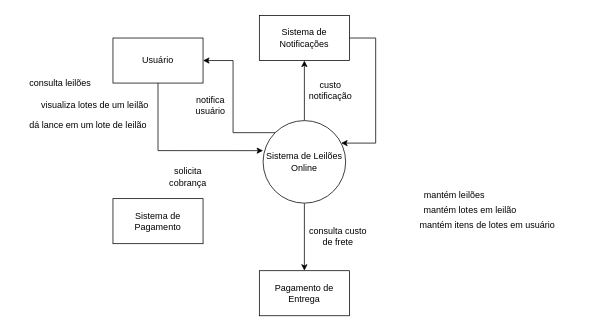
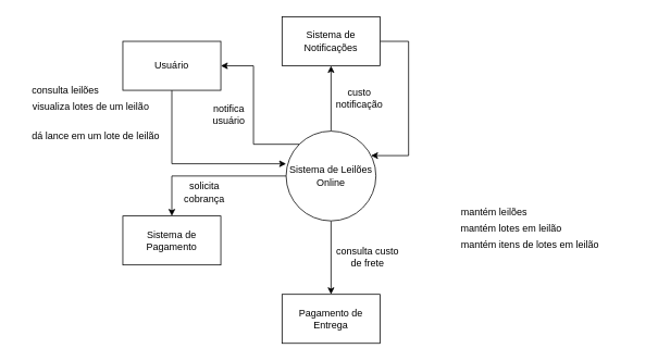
  <mxCell id="0" />
  <mxCell id="1" parent="0" />
+ <mxCell id="2" style="edgeStyle=orthogonalEdgeStyle;rounded=0;orthogonalLoop=1;jettySize=auto;html=1;entryX=0.5;entryY=0;entryDx=0;entryDy=0;" edge="1" parent="1" source="6" target="9"><mxGeometry relative="1" as="geometry" /></mxCell>
  <mxCell id="3" style="edgeStyle=orthogonalEdgeStyle;rounded=0;orthogonalLoop=1;jettySize=auto;html=1;" edge="1" parent="1" source="6" target="10"><mxGeometry relative="1" as="geometry" /></mxCell>
  <mxCell id="4" style="edgeStyle=orthogonalEdgeStyle;rounded=0;orthogonalLoop=1;jettySize=auto;html=1;" edge="1" parent="1" source="6" target="12"><mxGeometry relative="1" as="geometry" /></mxCell>
  <mxCell id="5" style="edgeStyle=orthogonalEdgeStyle;rounded=0;orthogonalLoop=1;jettySize=auto;html=1;exitX=0;exitY=0;exitDx=0;exitDy=0;entryX=1;entryY=0.5;entryDx=0;entryDy=0;" edge="1" parent="1" source="6" target="8"><mxGeometry relative="1" as="geometry" /></mxCell>
  <mxCell id="6" value="Sistema de Leilões Online" style="ellipse;whiteSpace=wrap;html=1;aspect=fixed;" vertex="1" parent="1"><mxGeometry x="350" y="160" width="110" height="110" as="geometry" /></mxCell>
  <mxCell id="7" style="edgeStyle=orthogonalEdgeStyle;rounded=0;orthogonalLoop=1;jettySize=auto;html=1;entryX=0;entryY=0.364;entryDx=0;entryDy=0;entryPerimeter=0;" edge="1" parent="1" source="8" target="6"><mxGeometry relative="1" as="geometry"><mxPoint x="210" y="200" as="targetPoint" /><Array as="points"><mxPoint x="210" y="200" /></Array></mxGeometry></mxCell>
  <mxCell id="8" value="Usuário" style="rounded=0;whiteSpace=wrap;html=1;" vertex="1" parent="1"><mxGeometry x="150" y="50" width="120" height="60" as="geometry" /></mxCell>
  <mxCell id="9" value="Sistema de Pagamento" style="rounded=0;whiteSpace=wrap;html=1;" vertex="1" parent="1"><mxGeometry x="150" y="264" width="120" height="60" as="geometry" /></mxCell>
  <mxCell id="10" value="Pagamento de Entrega" style="rounded=0;whiteSpace=wrap;html=1;" vertex="1" parent="1"><mxGeometry x="345" y="360" width="120" height="60" as="geometry" /></mxCell>
  <mxCell id="11" style="edgeStyle=orthogonalEdgeStyle;rounded=0;orthogonalLoop=1;jettySize=auto;html=1;" edge="1" parent="1" source="12" target="6"><mxGeometry relative="1" as="geometry"><mxPoint x="490" y="190" as="targetPoint" /><Array as="points"><mxPoint x="500" y="50" /><mxPoint x="500" y="190" /></Array></mxGeometry></mxCell>
  <mxCell id="12" value="Sistema de Notificações" style="rounded=0;whiteSpace=wrap;html=1;" vertex="1" parent="1"><mxGeometry x="345" y="20" width="120" height="60" as="geometry" /></mxCell>
  <mxCell id="13" value="mantém leilões" style="text;html=1;strokeColor=none;fillColor=none;align=center;verticalAlign=middle;whiteSpace=wrap;rounded=0;" vertex="1" parent="1"><mxGeometry x="560" y="250" width="90" height="20" as="geometry" /></mxCell>
  <mxCell id="14" value="mantém lotes em leilão" style="text;html=1;strokeColor=none;fillColor=none;align=center;verticalAlign=middle;whiteSpace=wrap;rounded=0;" vertex="1" parent="1"><mxGeometry x="546" y="270" width="160" height="20" as="geometry" /></mxCell>
- <mxCell id="15" value="mantém itens de lotes em usuário" style="text;html=1;strokeColor=none;fillColor=none;align=center;verticalAlign=middle;whiteSpace=wrap;rounded=0;" vertex="1" parent="1"><mxGeometry x="514" y="290" width="270" height="20" as="geometry" /></mxCell>
+ <mxCell id="15" value="mantém itens de lotes em leilão" style="text;html=1;strokeColor=none;fillColor=none;align=center;verticalAlign=middle;whiteSpace=wrap;rounded=0;" vertex="1" parent="1"><mxGeometry x="514" y="290" width="270" height="20" as="geometry" /></mxCell>
  <mxCell id="16" value="dá lance em um lote de leilão" style="text;html=1;strokeColor=none;fillColor=none;align=center;verticalAlign=middle;whiteSpace=wrap;rounded=0;" vertex="1" parent="1"><mxGeometry x="32" y="156" width="170" height="20" as="geometry" /></mxCell>
  <mxCell id="17" value="notifica usuário" style="text;html=1;strokeColor=none;fillColor=none;align=center;verticalAlign=middle;whiteSpace=wrap;rounded=0;" vertex="1" parent="1"><mxGeometry x="260" y="130" width="40" height="20" as="geometry" /></mxCell>
  <mxCell id="18" value="custo notificação" style="text;html=1;strokeColor=none;fillColor=none;align=center;verticalAlign=middle;whiteSpace=wrap;rounded=0;" vertex="1" parent="1"><mxGeometry x="420" y="110" width="40" height="20" as="geometry" /></mxCell>
  <mxCell id="19" value="consulta custo de frete" style="text;html=1;strokeColor=none;fillColor=none;align=center;verticalAlign=middle;whiteSpace=wrap;rounded=0;" vertex="1" parent="1"><mxGeometry x="410" y="304" width="80" height="20" as="geometry" /></mxCell>
  <mxCell id="20" value="solicita cobrança" style="text;html=1;strokeColor=none;fillColor=none;align=center;verticalAlign=middle;whiteSpace=wrap;rounded=0;" vertex="1" parent="1"><mxGeometry x="230" y="225" width="40" height="20" as="geometry" /></mxCell>
  <mxCell id="21" value="consulta leilões" style="text;html=1;strokeColor=none;fillColor=none;align=center;verticalAlign=middle;whiteSpace=wrap;rounded=0;" vertex="1" parent="1"><mxGeometry x="20" y="100" width="120" height="20" as="geometry" /></mxCell>
- <mxCell id="22" value="visualiza lotes de um leilão" style="text;html=1;strokeColor=none;fillColor=none;align=center;verticalAlign=middle;whiteSpace=wrap;rounded=0;" vertex="1" parent="1"><mxGeometry x="51" y="130" width="150" height="20" as="geometry" /></mxCell>
+ <mxCell id="22" value="visualiza lotes de um leilão" style="text;html=1;strokeColor=none;fillColor=none;align=center;verticalAlign=middle;whiteSpace=wrap;rounded=0;" vertex="1" parent="1"><mxGeometry x="36" y="120" width="150" height="20" as="geometry" /></mxCell>
